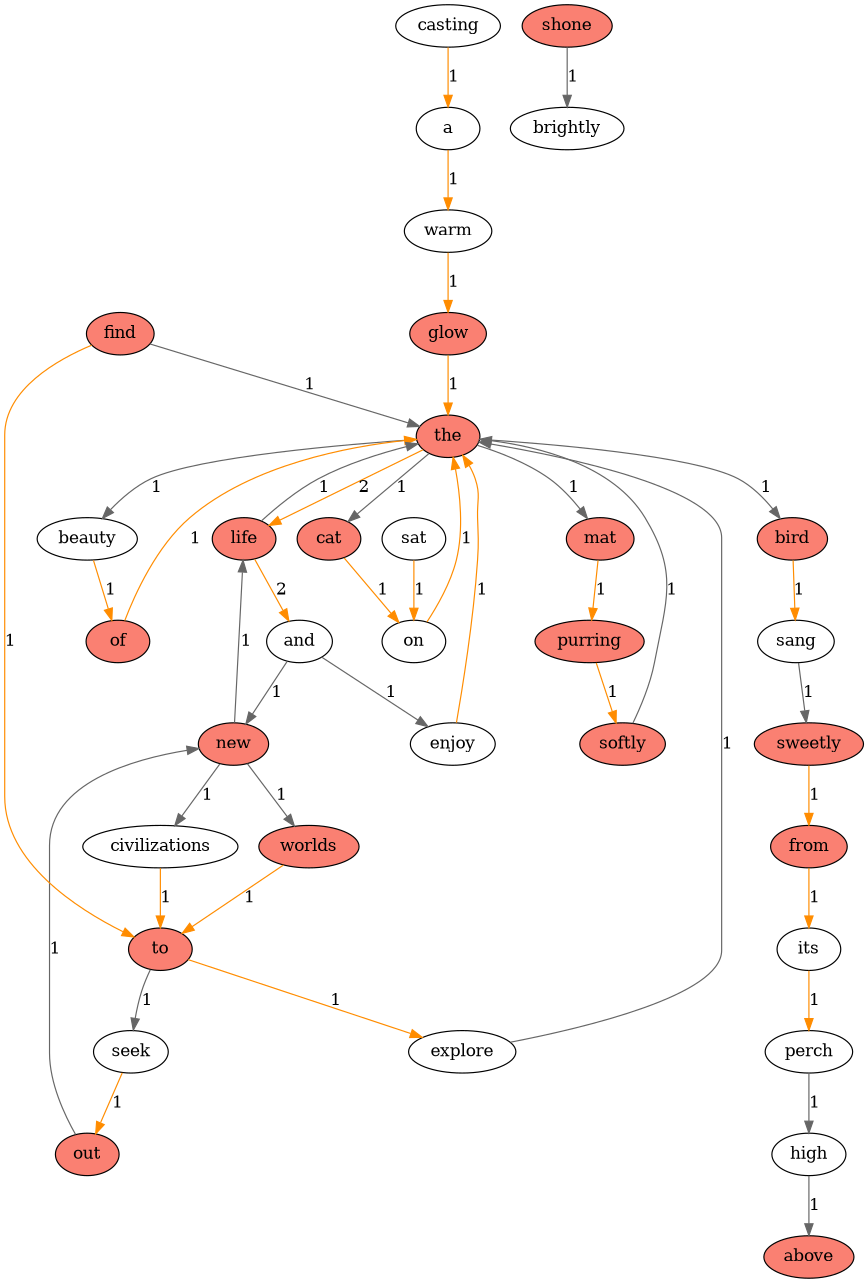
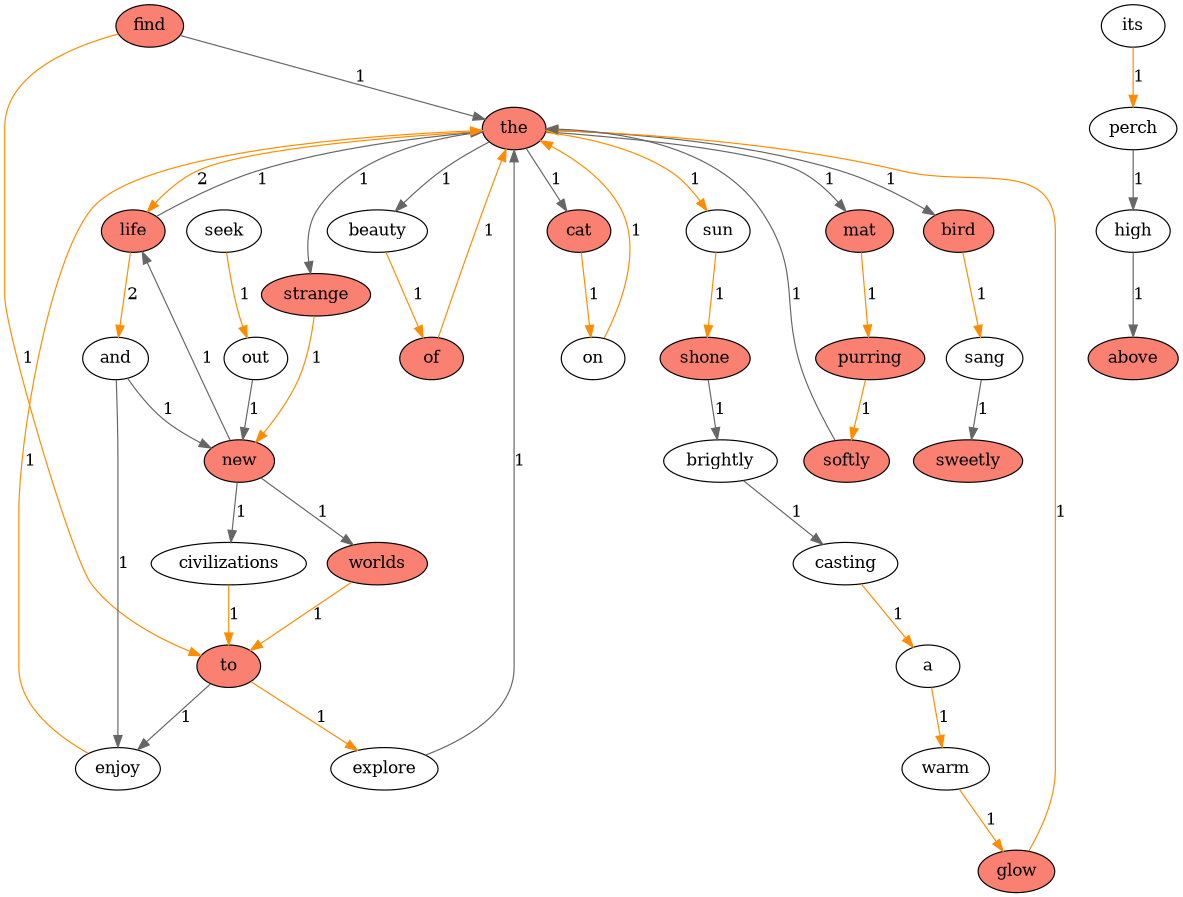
  digraph {
    node [fillcolor=salmon style=filled]
    edge [color=darkorange]
    sweetly
-   from
    its [fillcolor=white]
    perch [fillcolor=white]
    worlds
    to
    seek [fillcolor=white]
    explore [fillcolor=white]
-   out
+   out [fillcolor=white]
    find
    the
    beauty [fillcolor=white]
    of
+   sun [fillcolor=white]
    life
    cat
    bird
    mat
+   strange
    brightly [fillcolor=white]
    casting [fillcolor=white]
    a [fillcolor=white]
    warm [fillcolor=white]
    enjoy [fillcolor=white]
    shone
    and [fillcolor=white]
    on [fillcolor=white]
    sang [fillcolor=white]
    purring
    new
    civilizations [fillcolor=white]
    high [fillcolor=white]
    above
-   sat [fillcolor=white]
    glow
    softly
-   sweetly -> from [label=1]
-   from -> its [label=1]
    its -> perch [label=1]
    perch -> high [color=gray40 label=1]
    worlds -> to [label=1]
-   to -> seek [color=gray40 label=1]
+   to -> enjoy [color=gray40 label=1]
    to -> explore [label=1]
    seek -> out [label=1]
    explore -> the [color=gray40 label=1]
    out -> new [color=gray40 label=1]
    find -> to [label=1]
    find -> the [color=gray40 label=1]
    the -> beauty [color=gray40 label=1]
+   the -> sun [label=1]
    the -> life [label=2]
    the -> cat [color=gray40 label=1]
    the -> bird [color=gray40 label=1]
    the -> mat [color=gray40 label=1]
+   the -> strange [color=gray40 label=1]
    beauty -> of [label=1]
    of -> the [label=1]
+   sun -> shone [label=1]
    life -> the [color=gray40 label=1]
    life -> and [label=2]
    cat -> on [label=1]
    bird -> sang [label=1]
    mat -> purring [label=1]
+   strange -> new [label=1]
+   brightly -> casting [color=gray40 label=1]
    casting -> a [label=1]
    a -> warm [label=1]
    warm -> glow [label=1]
    enjoy -> the [label=1]
    shone -> brightly [color=gray40 label=1]
    and -> enjoy [color=gray40 label=1]
    and -> new [color=gray40 label=1]
    on -> the [label=1]
    sang -> sweetly [color=gray40 label=1]
    purring -> softly [label=1]
    new -> worlds [color=gray40 label=1]
    new -> life [color=gray40 label=1]
    new -> civilizations [color=gray40 label=1]
    civilizations -> to [label=1]
    high -> above [color=gray40 label=1]
-   sat -> on [label=1]
    glow -> the [label=1]
    softly -> the [color=gray40 label=1]
  }
